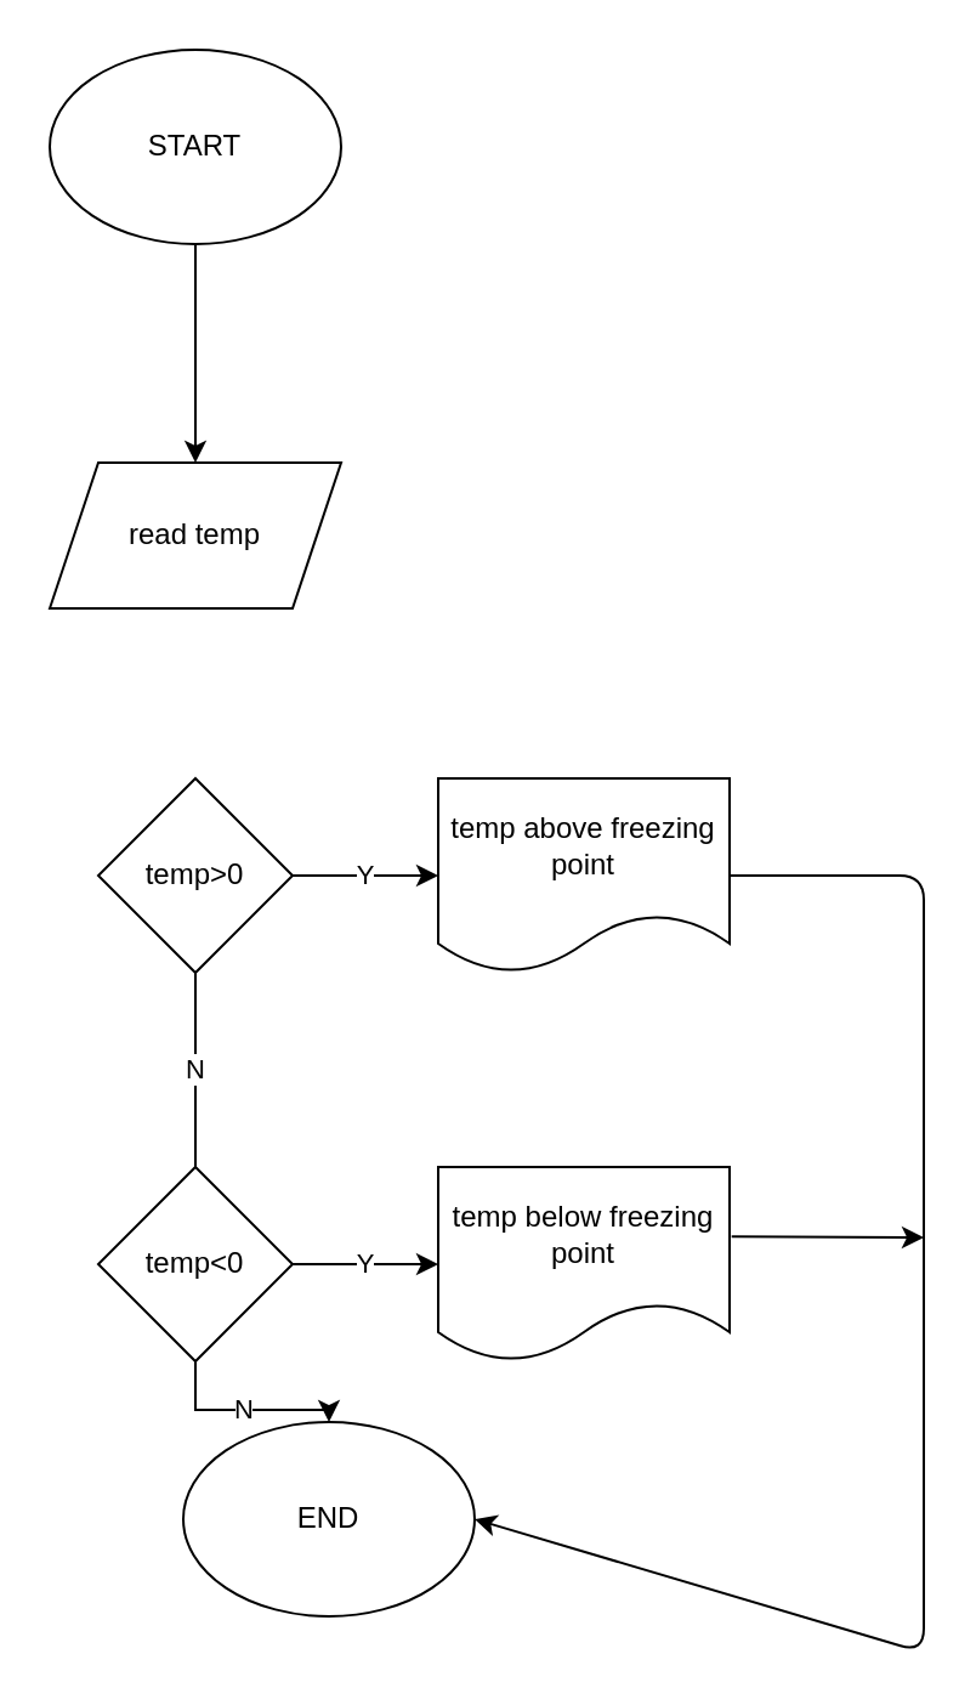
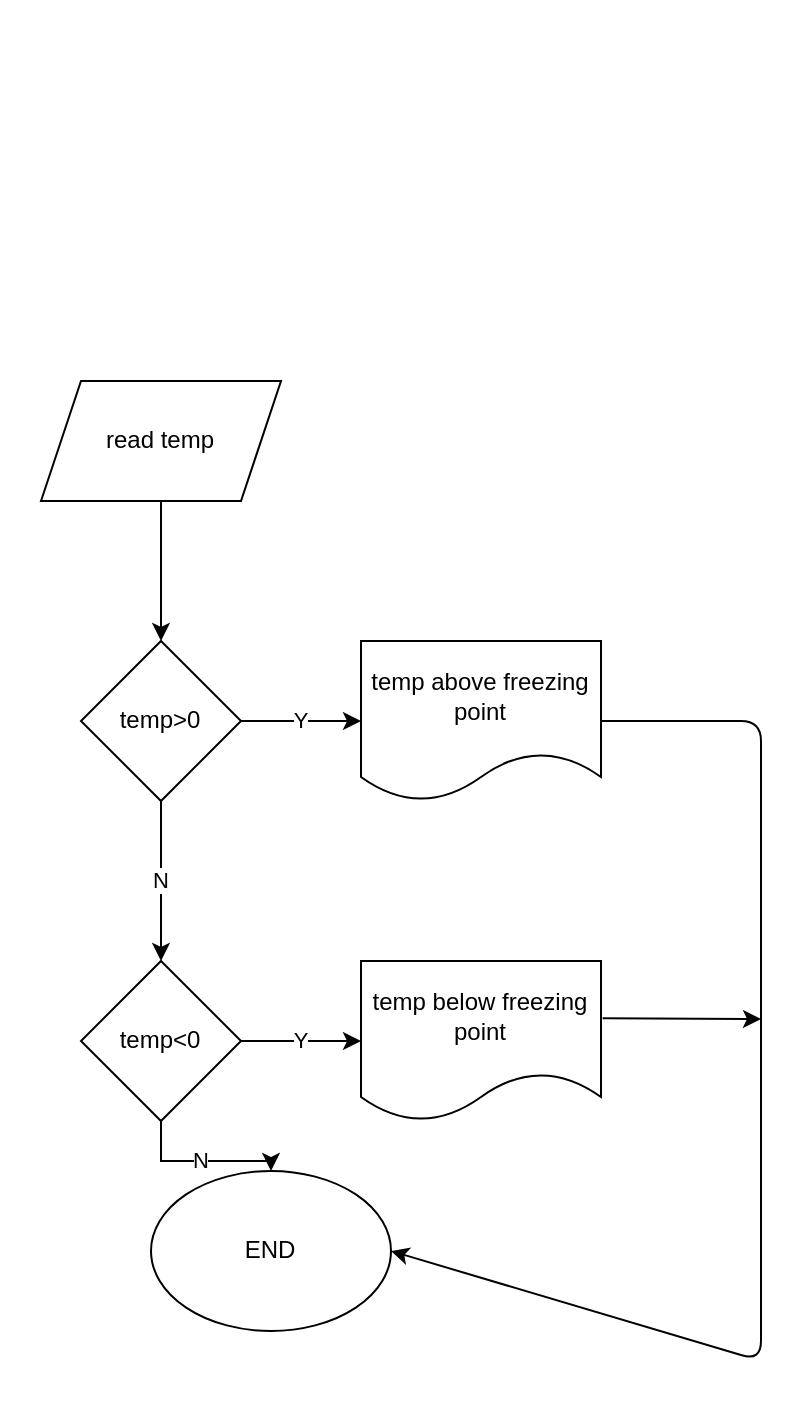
  <mxCell id="0" />
  <mxCell id="1" parent="0" />
- <mxCell id="2" value="" style="edgeStyle=orthogonalEdgeStyle;rounded=0;orthogonalLoop=1;jettySize=auto;html=1;" parent="1" source="3" target="5" edge="1"><mxGeometry relative="1" as="geometry" /></mxCell>
- <mxCell id="3" value="START" style="ellipse;whiteSpace=wrap;html=1;" parent="1" vertex="1"><mxGeometry x="20" y="20" width="120" height="80" as="geometry" /></mxCell>
+ <mxCell id="4" value="" style="edgeStyle=orthogonalEdgeStyle;rounded=0;orthogonalLoop=1;jettySize=auto;html=1;" parent="1" source="5" target="8" edge="1"><mxGeometry relative="1" as="geometry" /></mxCell>
  <mxCell id="5" value="read temp" style="shape=parallelogram;perimeter=parallelogramPerimeter;whiteSpace=wrap;html=1;fixedSize=1;" parent="1" vertex="1"><mxGeometry x="20" y="190" width="120" height="60" as="geometry" /></mxCell>
  <mxCell id="6" value="Y" style="edgeStyle=orthogonalEdgeStyle;rounded=0;orthogonalLoop=1;jettySize=auto;html=1;" parent="1" source="8" target="9" edge="1"><mxGeometry relative="1" as="geometry" /></mxCell>
- <mxCell id="7" value="N" style="edgeStyle=orthogonalEdgeStyle;rounded=0;orthogonalLoop=1;jettySize=auto;html=1;endArrow=none;" parent="1" source="8" target="12" edge="1"><mxGeometry relative="1" as="geometry" /></mxCell>
+ <mxCell id="7" value="N" style="edgeStyle=orthogonalEdgeStyle;rounded=0;orthogonalLoop=1;jettySize=auto;html=1;" parent="1" source="8" target="12" edge="1"><mxGeometry relative="1" as="geometry" /></mxCell>
  <mxCell id="8" value="temp&amp;gt;0" style="rhombus;whiteSpace=wrap;html=1;" parent="1" vertex="1"><mxGeometry x="40" y="320" width="80" height="80" as="geometry" /></mxCell>
  <mxCell id="9" value="temp above freezing&lt;br&gt;point" style="shape=document;whiteSpace=wrap;html=1;boundedLbl=1;" parent="1" vertex="1"><mxGeometry x="180" y="320" width="120" height="80" as="geometry" /></mxCell>
  <mxCell id="10" value="Y" style="edgeStyle=orthogonalEdgeStyle;rounded=0;orthogonalLoop=1;jettySize=auto;html=1;" parent="1" source="12" target="13" edge="1"><mxGeometry relative="1" as="geometry" /></mxCell>
  <mxCell id="11" value="N" style="edgeStyle=orthogonalEdgeStyle;rounded=0;orthogonalLoop=1;jettySize=auto;html=1;" parent="1" source="12" target="14" edge="1"><mxGeometry relative="1" as="geometry" /></mxCell>
  <mxCell id="12" value="temp&amp;lt;0" style="rhombus;whiteSpace=wrap;html=1;" parent="1" vertex="1"><mxGeometry x="40" y="480" width="80" height="80" as="geometry" /></mxCell>
  <mxCell id="13" value="temp below freezing point" style="shape=document;whiteSpace=wrap;html=1;boundedLbl=1;" parent="1" vertex="1"><mxGeometry x="180" y="480" width="120" height="80" as="geometry" /></mxCell>
  <mxCell id="14" value="END" style="ellipse;whiteSpace=wrap;html=1;" parent="1" vertex="1"><mxGeometry x="75" y="585" width="120" height="80" as="geometry" /></mxCell>
  <mxCell id="15" value="" style="endArrow=classic;html=1;exitX=1;exitY=0.5;exitDx=0;exitDy=0;entryX=1;entryY=0.5;entryDx=0;entryDy=0;" edge="1" parent="1" source="9" target="14"><mxGeometry width="50" height="50" relative="1" as="geometry"><mxPoint x="330" y="480" as="sourcePoint" /><mxPoint x="380" y="680" as="targetPoint" /><Array as="points"><mxPoint x="380" y="360" /><mxPoint x="380" y="680" /></Array></mxGeometry></mxCell>
  <mxCell id="16" value="" style="endArrow=classic;html=1;exitX=1.007;exitY=0.358;exitDx=0;exitDy=0;exitPerimeter=0;" edge="1" parent="1" source="13"><mxGeometry width="50" height="50" relative="1" as="geometry"><mxPoint x="330" y="580" as="sourcePoint" /><mxPoint x="380" y="509" as="targetPoint" /></mxGeometry></mxCell>
